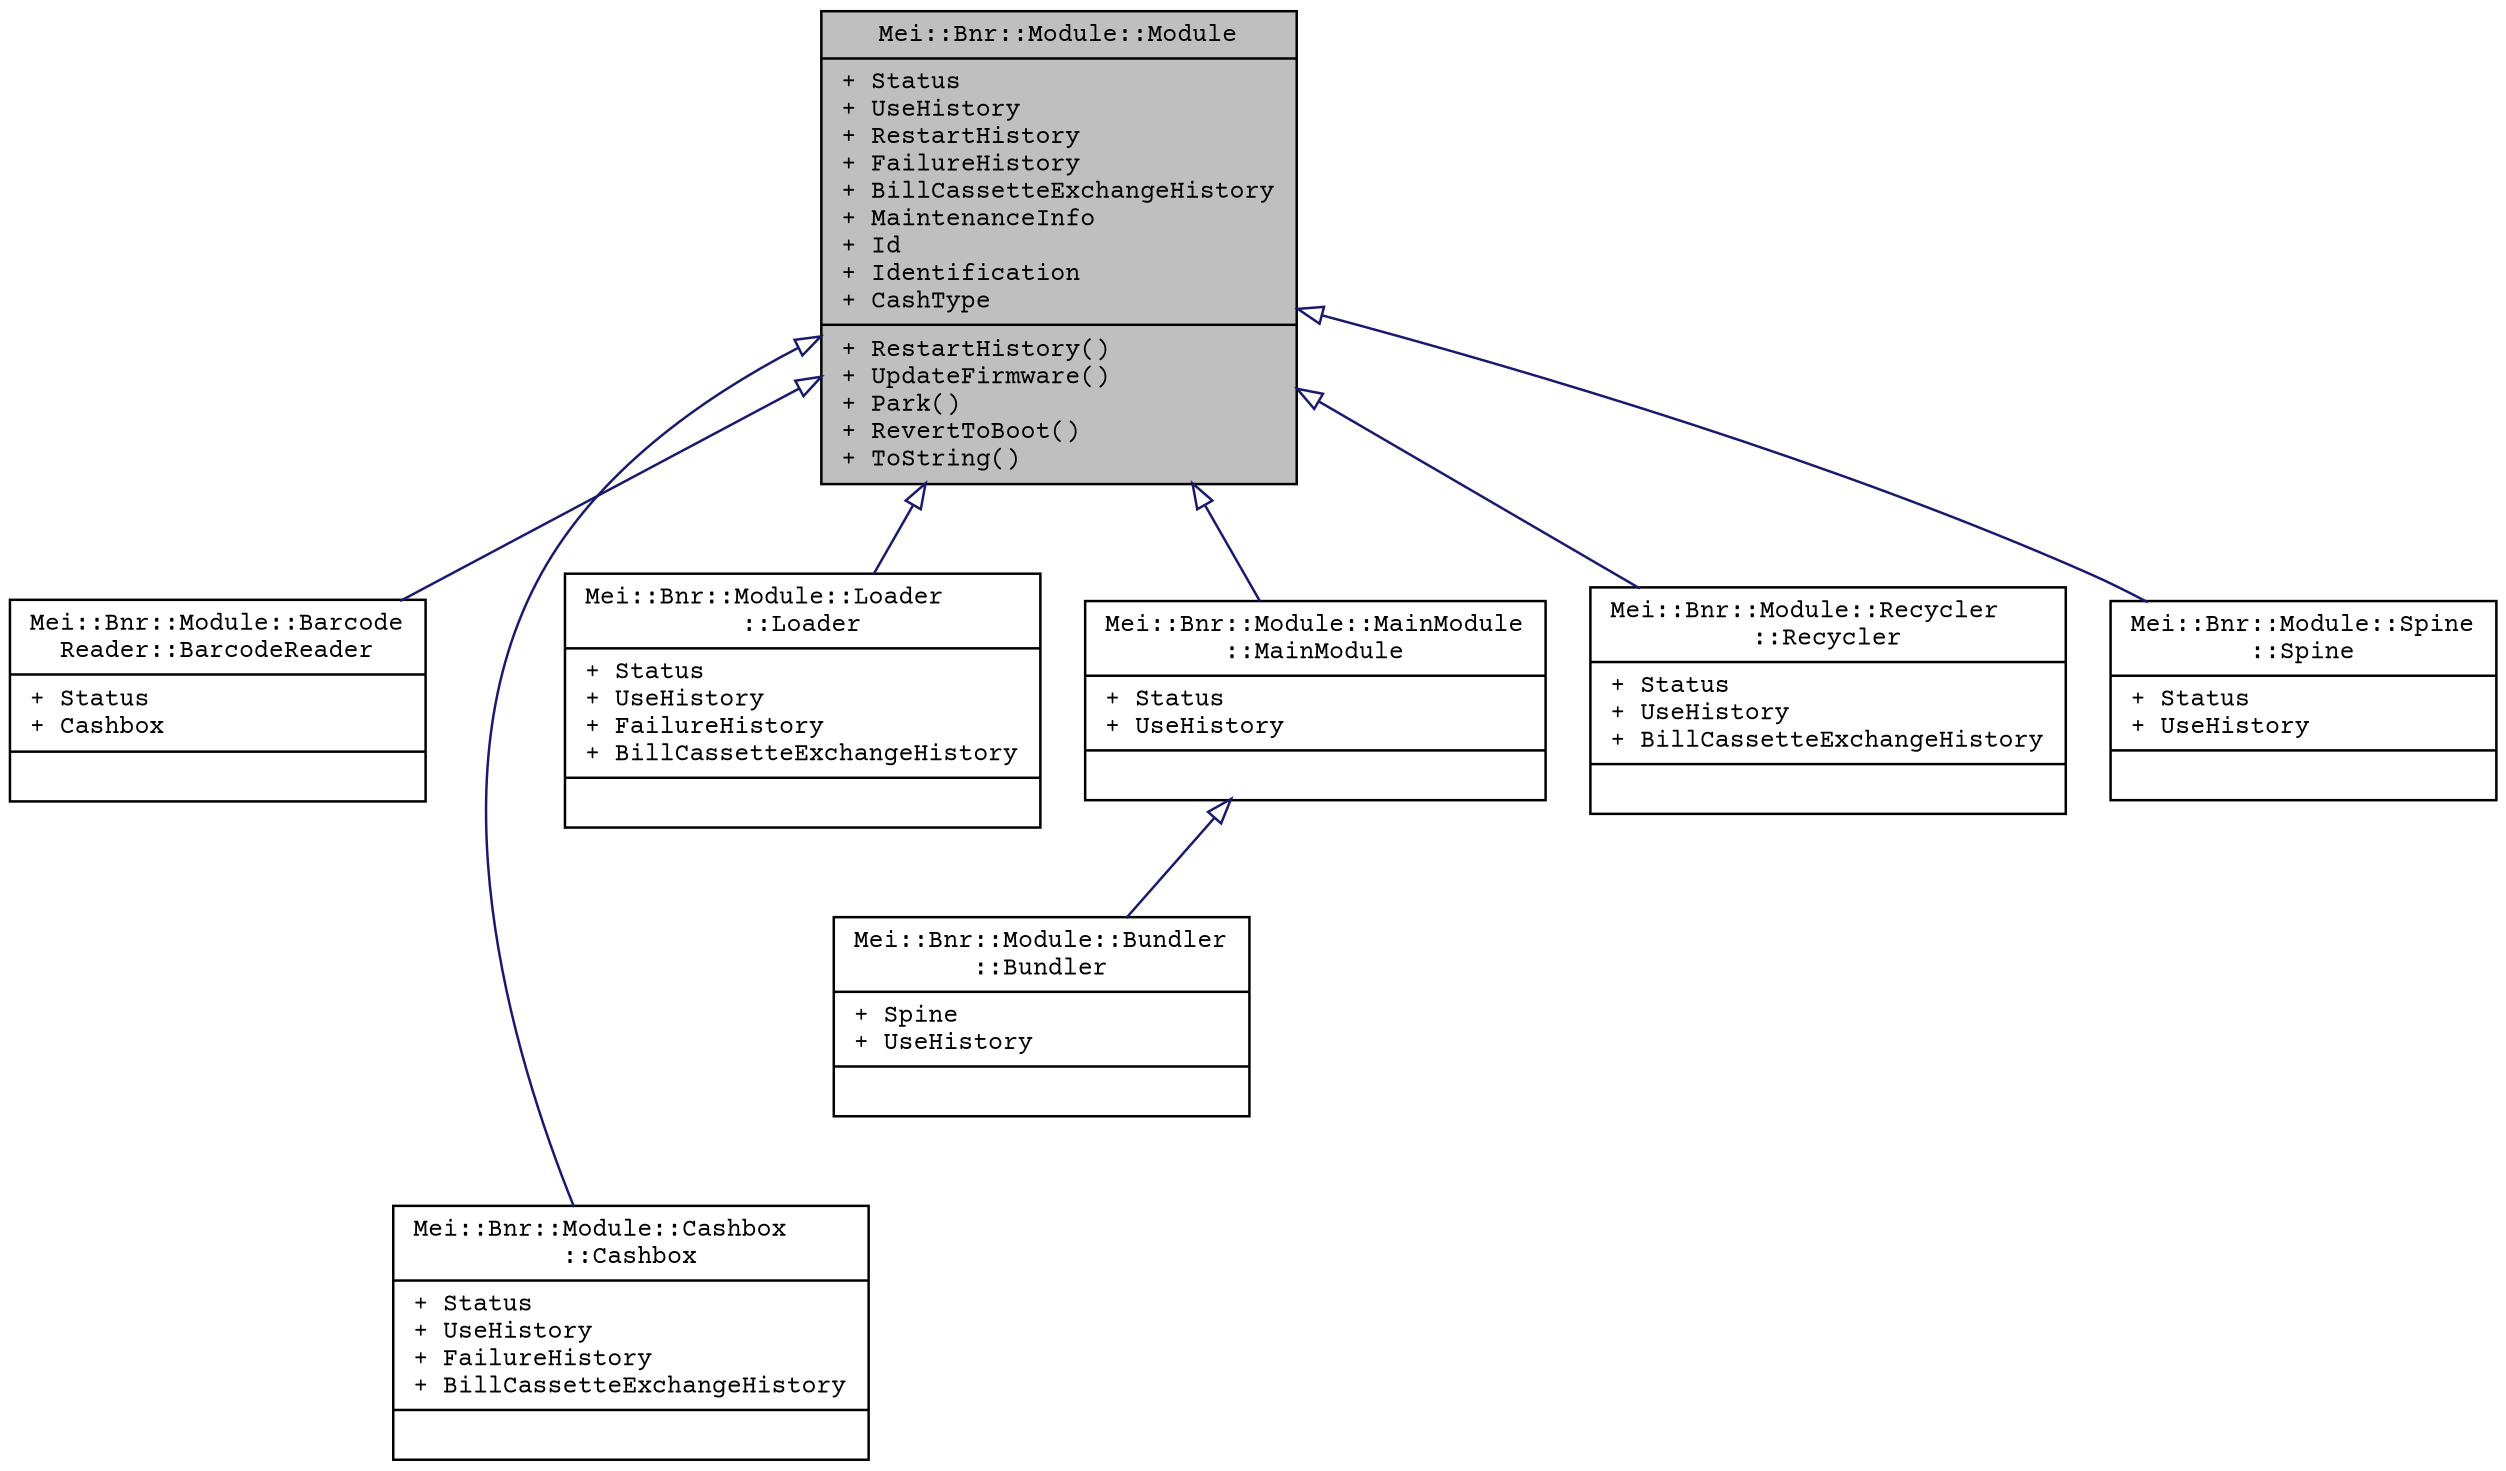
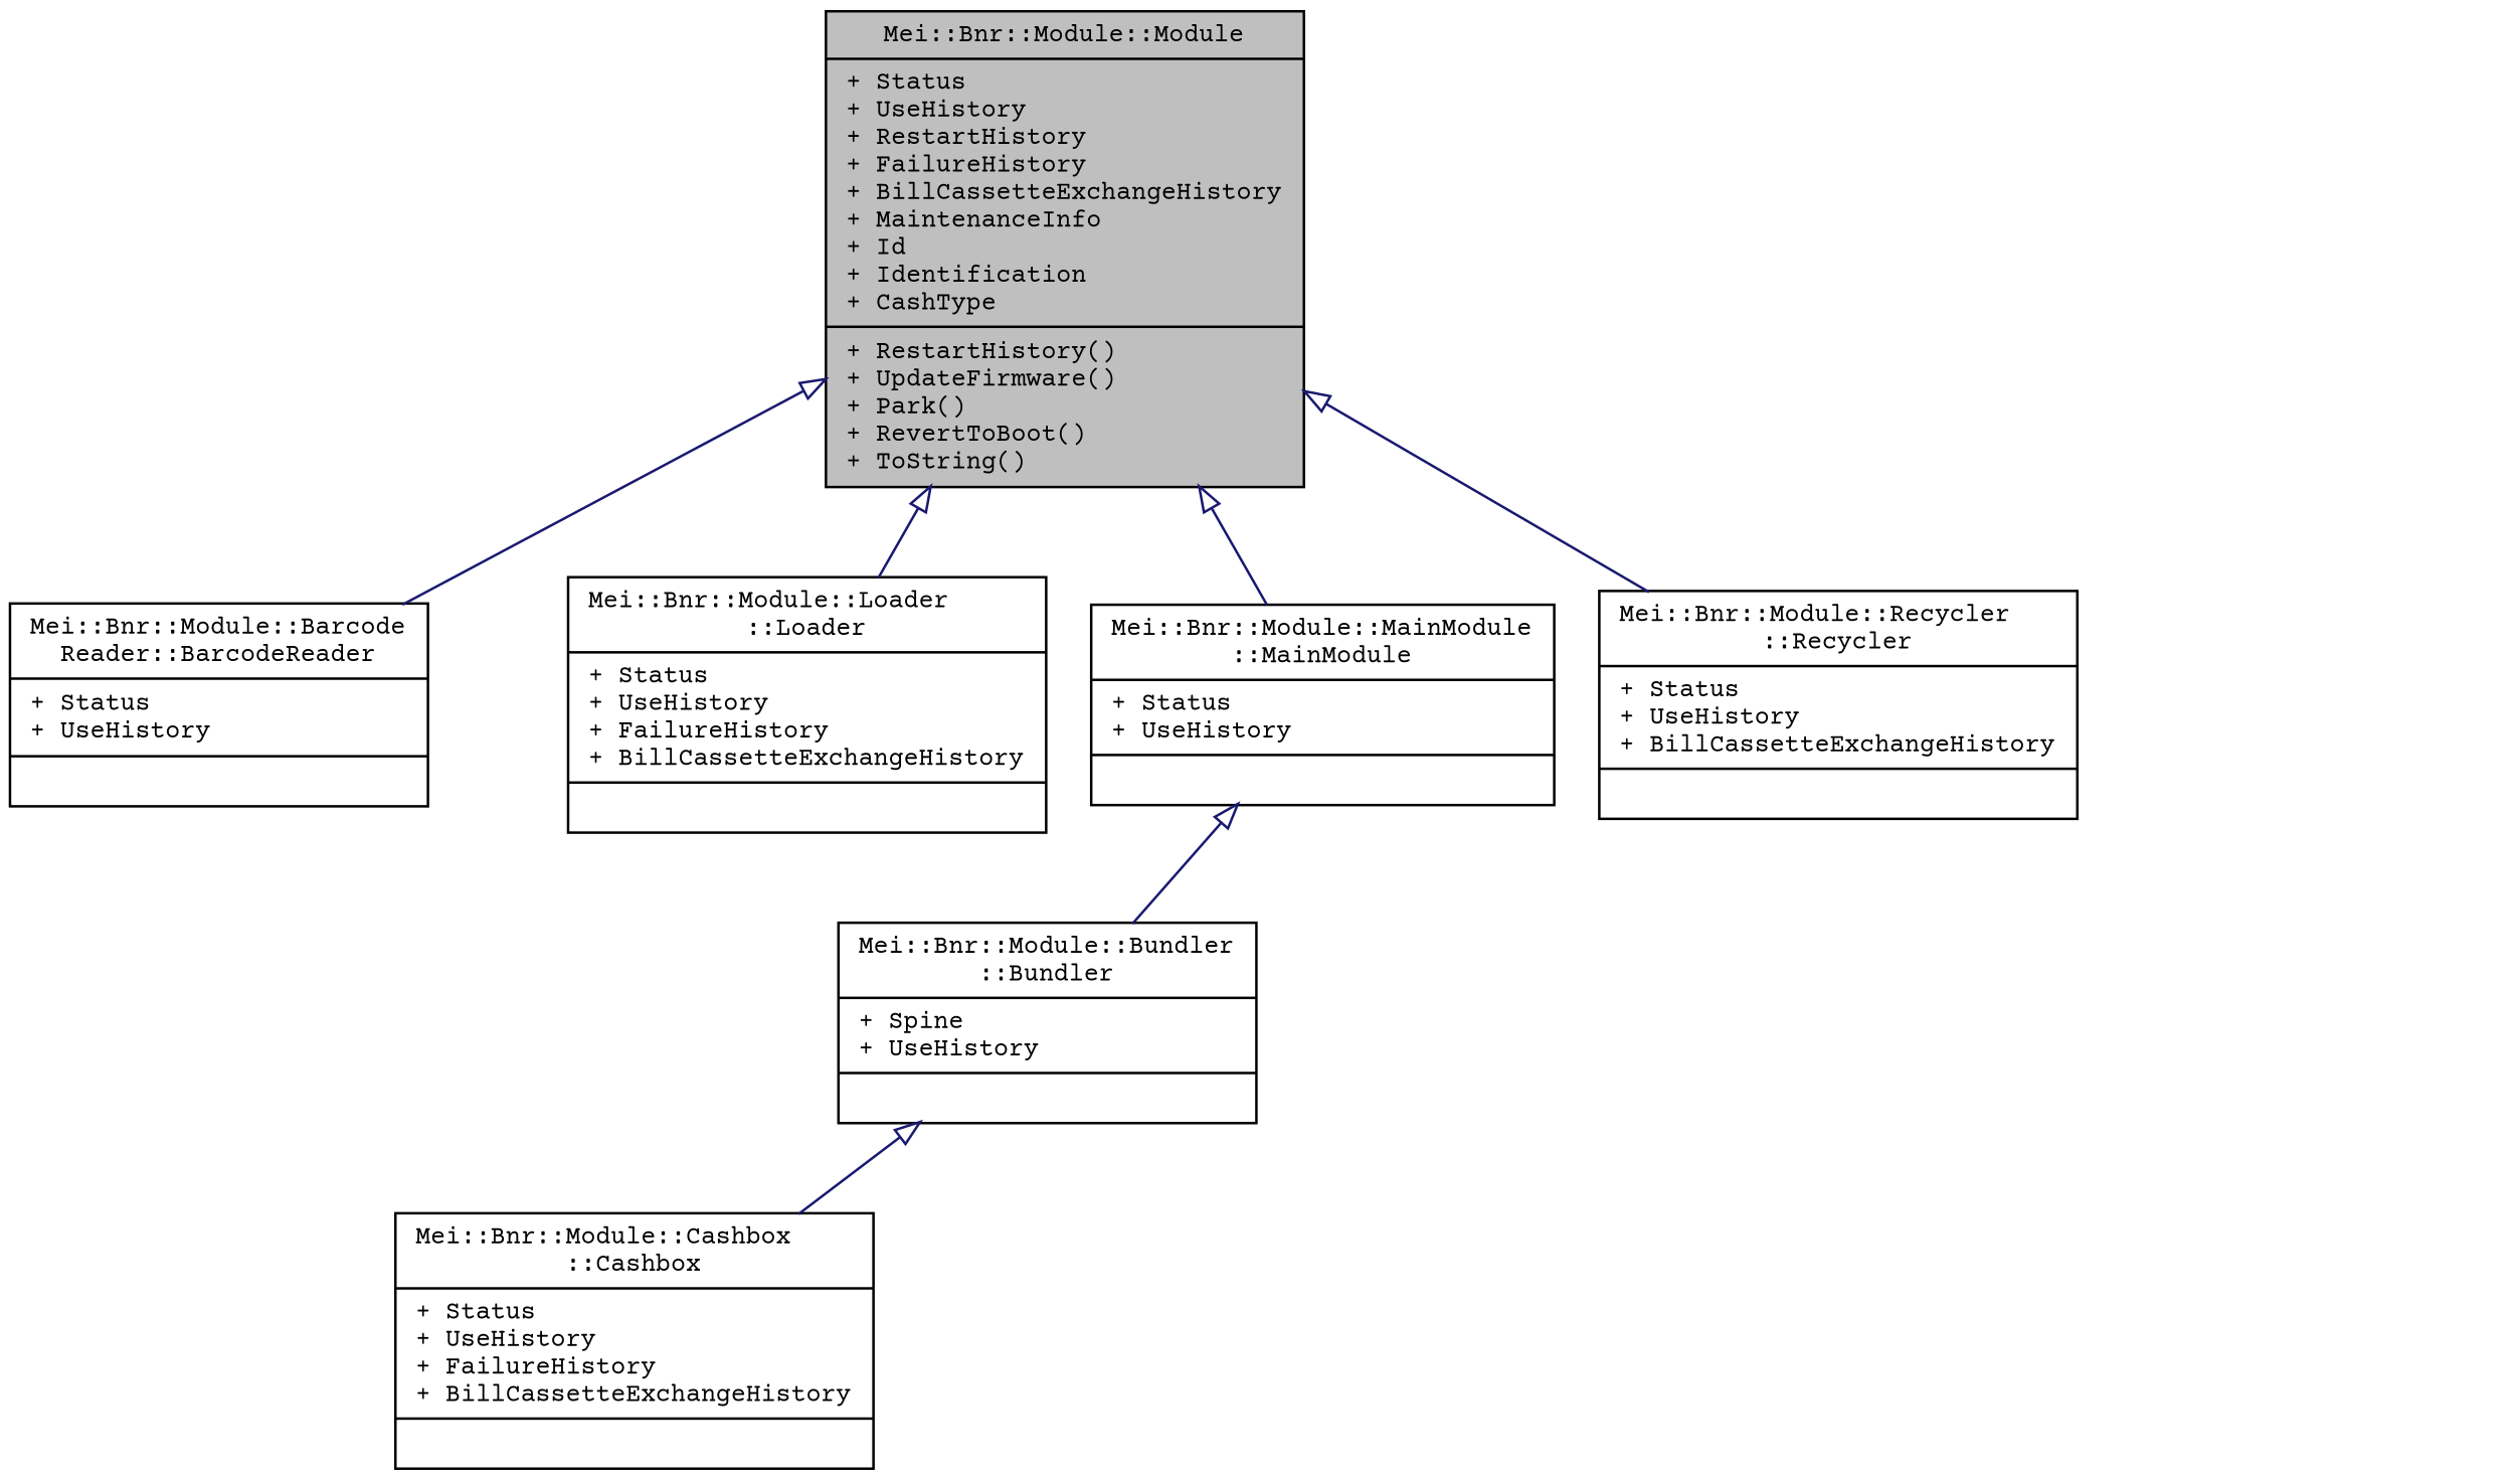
  digraph {
    fontname="Courier Prime"
    node [color=black fillcolor=white fontname="Courier Prime" fontsize=10 shape=record style=filled]
    edge [arrowtail=onormal color=midnightblue dir=back fontname="Courier Prime" fontsize=10 labelfontname=Helvetica labelfontsize=10 style=solid]
    n1 [fillcolor=grey75 fontcolor=black height=0.2 label="{Mei::Bnr::Module::Module\n|+ Status\l+ UseHistory\l+ RestartHistory\l+ FailureHistory\l+ BillCassetteExchangeHistory\l+ MaintenanceInfo\l+ Id\l+ Identification\l+ CashType\l|+ RestartHistory()\l+ UpdateFirmware()\l+ Park()\l+ RevertToBoot()\l+ ToString()\l}" width=0.4]
-   n2 [height=0.2 label="{Mei::Bnr::Module::Barcode\lReader::BarcodeReader\n|+ Status\l+ Cashbox\l|}" width=0.4]
+   n2 [height=0.2 label="{Mei::Bnr::Module::Barcode\lReader::BarcodeReader\n|+ Status\l+ UseHistory\l|}" width=0.4]
    n3 [height=0.2 label="{Mei::Bnr::Module::Cashbox\l::Cashbox\n|+ Status\l+ UseHistory\l+ FailureHistory\l+ BillCassetteExchangeHistory\l|}" width=0.4]
    n4 [height=0.2 label="{Mei::Bnr::Module::Loader\l::Loader\n|+ Status\l+ UseHistory\l+ FailureHistory\l+ BillCassetteExchangeHistory\l|}" width=0.4]
    n5 [height=0.2 label="{Mei::Bnr::Module::MainModule\l::MainModule\n|+ Status\l+ UseHistory\l|}" width=0.4]
    n6 [height=0.2 label="{Mei::Bnr::Module::Recycler\l::Recycler\n|+ Status\l+ UseHistory\l+ BillCassetteExchangeHistory\l|}" width=0.4]
-   n7 [height=0.2 label="{Mei::Bnr::Module::Spine\l::Spine\n|+ Status\l+ UseHistory\l|}" width=0.4]
    n8 [height=0.2 label="{Mei::Bnr::Module::Bundler\l::Bundler\n|+ Spine\l+ UseHistory\l|}" width=0.4]
    n1 -> n2
-   n1 -> n3
+   n8 -> n3
    n1 -> n4
    n1 -> n5
    n1 -> n6
-   n1 -> n7
    n5 -> n8
  }
